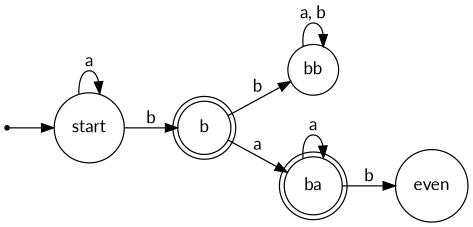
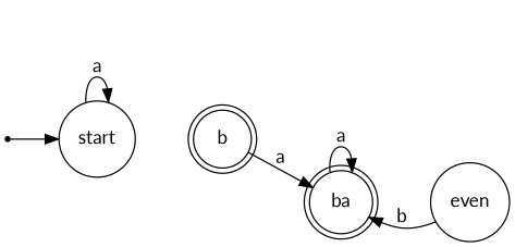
  digraph {
    fontname=Lato
    rankdir=LR
    node [fontname=Lato shape=circle]
    edge [fontname=Lato]
    start
    b [shape=doublecircle]
-   bb
    ba [shape=doublecircle]
    x [shape=point]
    even
    start -> start [label=a]
-   start -> b [label=b]
-   b -> bb [label=b]
    b -> ba [label=a]
-   bb -> bb [label="a, b"]
    ba -> ba [label=a]
-   ba -> even [label=b]
+   even -> ba [label=b]
    x -> start
  }
